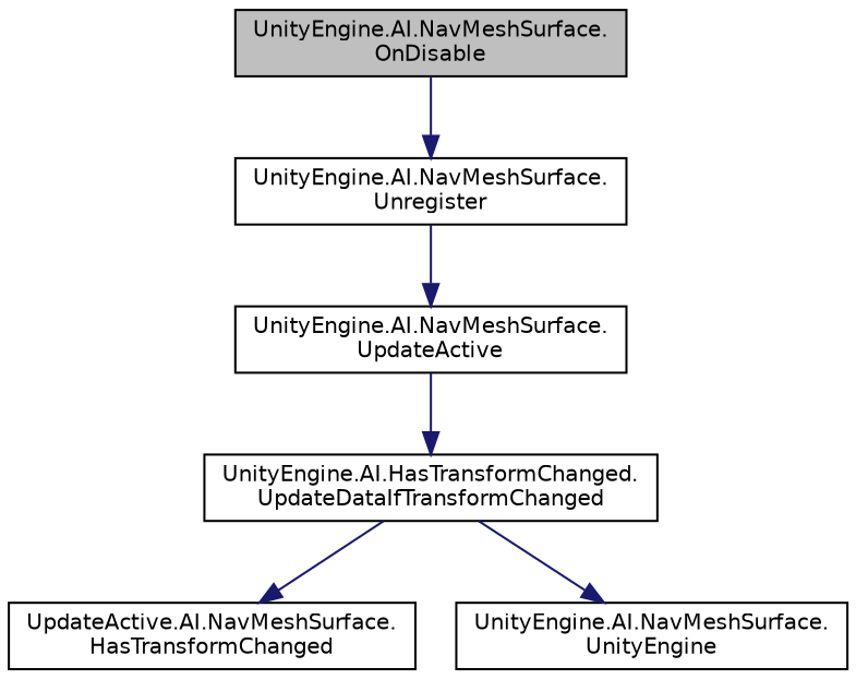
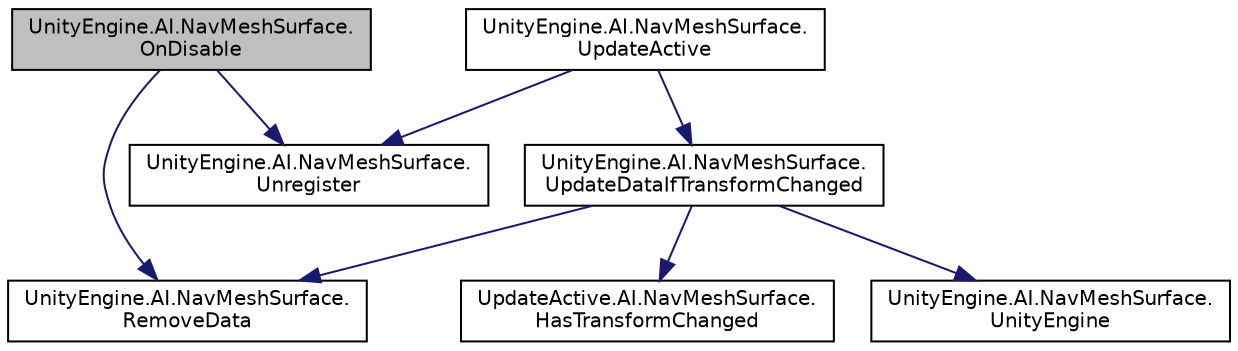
  digraph {
    rankdir=TB
    node [color=black fillcolor=white fontname=Helvetica fontsize=10 shape=record style=filled]
    edge [color=midnightblue fontname=Helvetica fontsize=10 labelfontname=Helvetica labelfontsize=10 style=solid]
    n1 [fillcolor=grey75 fontcolor=black height=0.2 label="UnityEngine.AI.NavMeshSurface.\lOnDisable" width=0.4]
+   n2 [height=0.2 label="UnityEngine.AI.NavMeshSurface.\lRemoveData" width=0.4]
    n3 [height=0.2 label="UnityEngine.AI.NavMeshSurface.\lUnregister" width=0.4]
    n4 [height=0.2 label="UnityEngine.AI.NavMeshSurface.\lUpdateActive" width=0.4]
-   n5 [height=0.2 label="UnityEngine.AI.HasTransformChanged.\lUpdateDataIfTransformChanged" width=0.4]
+   n5 [height=0.2 label="UnityEngine.AI.NavMeshSurface.\lUpdateDataIfTransformChanged" width=0.4]
    n6 [height=0.2 label="UpdateActive.AI.NavMeshSurface.\lHasTransformChanged" width=0.4]
    n7 [height=0.2 label="UnityEngine.AI.NavMeshSurface.\lUnityEngine" width=0.4]
+   n1 -> n2
    n1 -> n3
-   n3 -> n4
+   n4 -> n3
    n4 -> n5
+   n5 -> n2
    n5 -> n6
    n5 -> n7
  }
